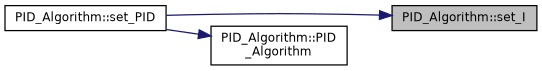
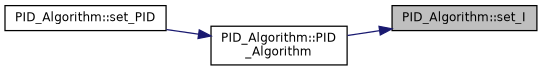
  digraph {
    rankdir=RL
    node [color=black fillcolor=white fontname=Helvetica fontsize=10 shape=record style=filled]
    edge [color=midnightblue dir=back fontname=Helvetica fontsize=10 labelfontname=Helvetica labelfontsize=10 style=solid]
    n1 [fillcolor=grey75 fontcolor=black height=0.2 label="PID_Algorithm::set_I" width=0.4]
    n2 [height=0.2 label="PID_Algorithm::set_PID" width=0.4]
    n3 [height=0.2 label="PID_Algorithm::PID\l_Algorithm" width=0.4]
-   n1 -> n2
+   n1 -> n3
    n3 -> n2
  }
